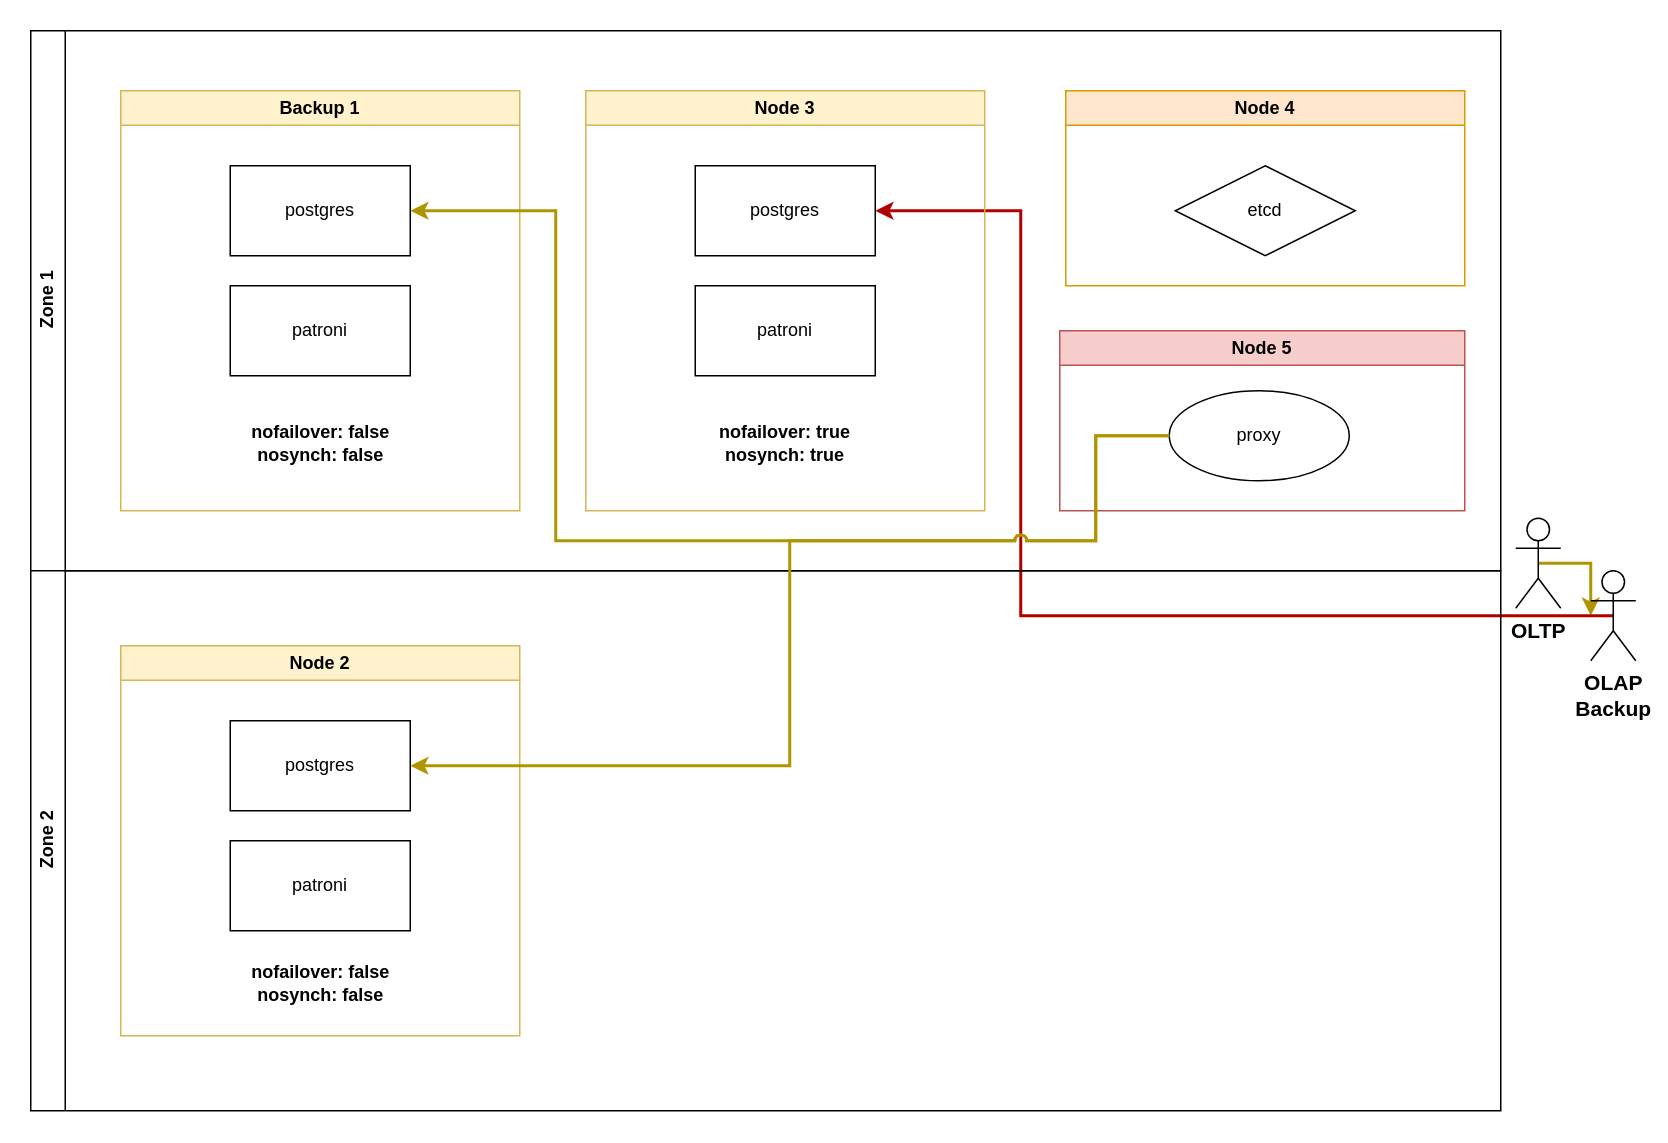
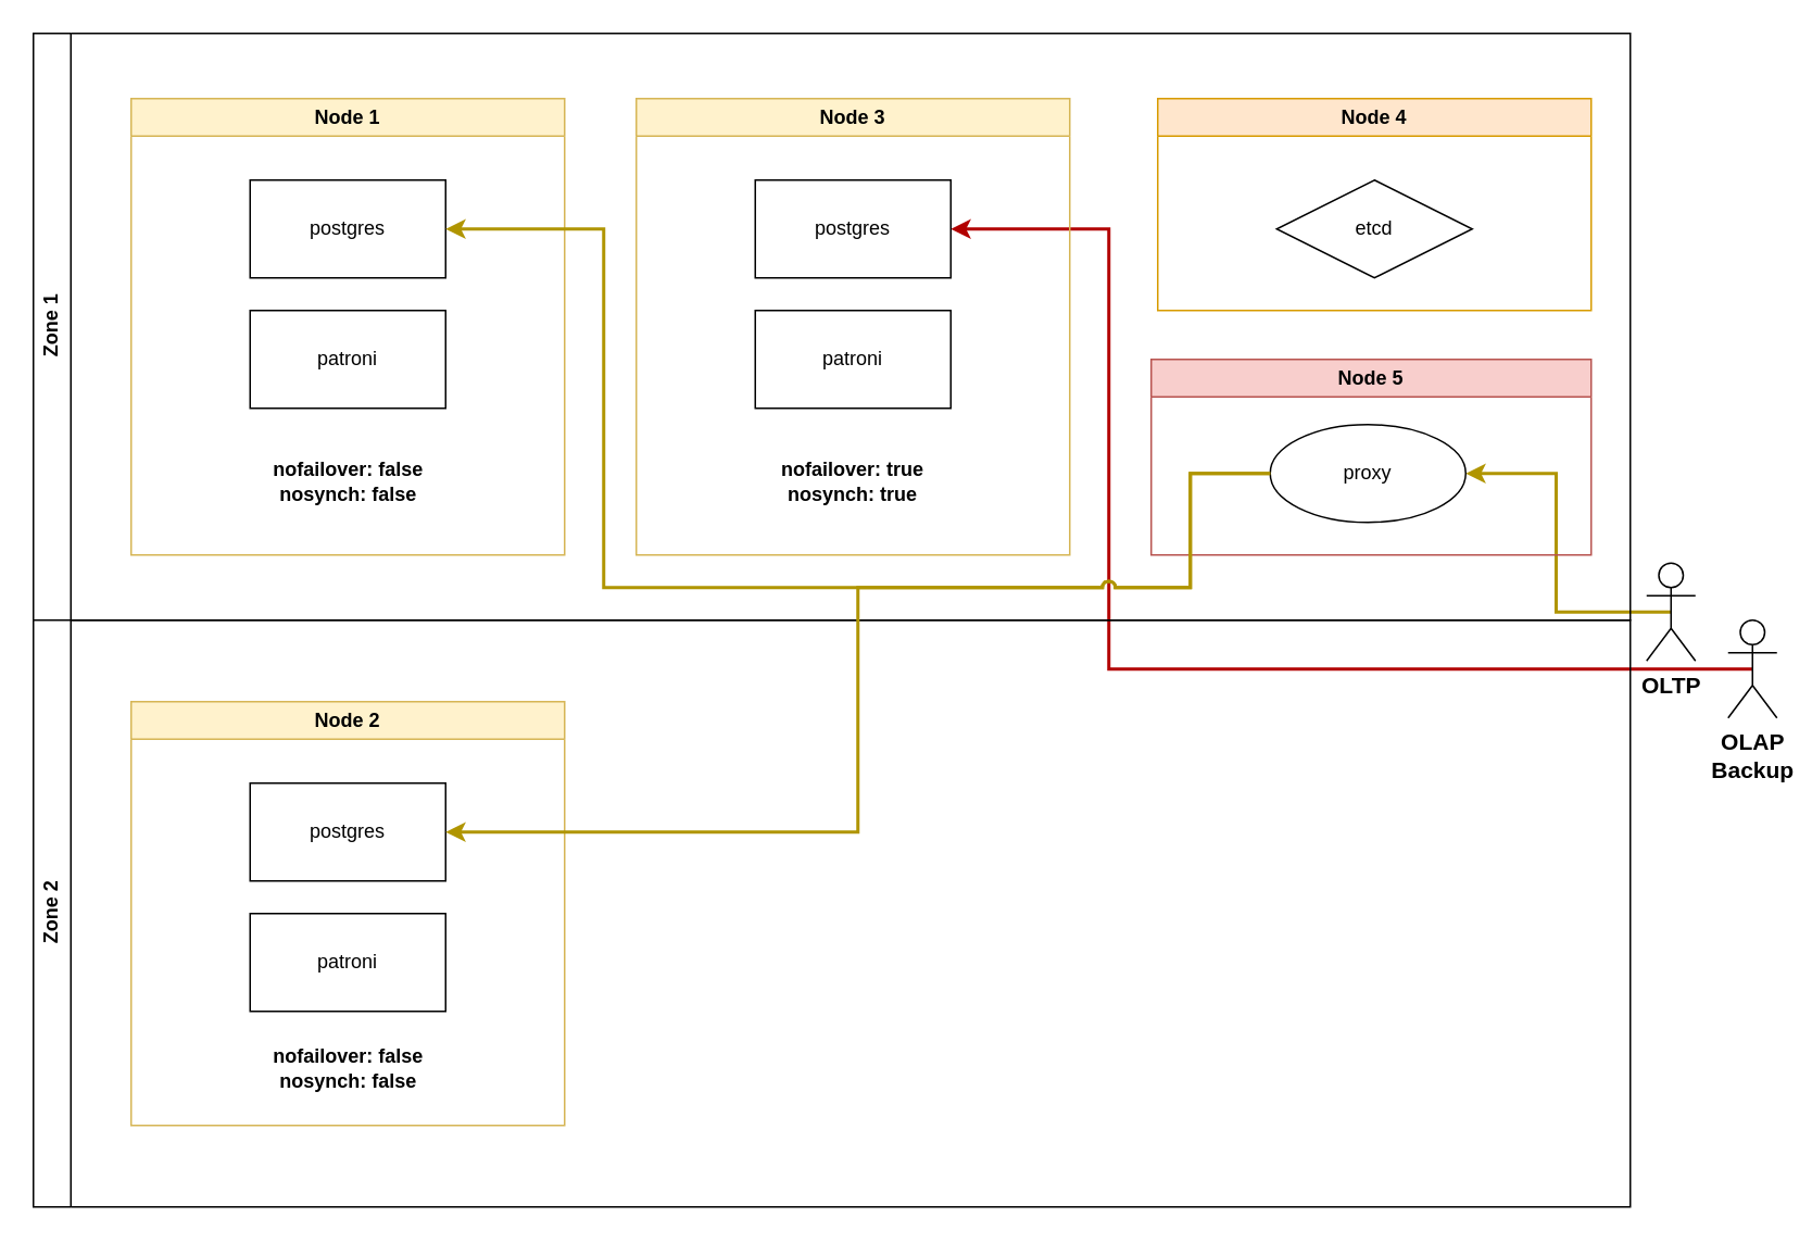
  <mxCell id="0" />
  <mxCell id="1" parent="0" />
- <mxCell id="2" style="edgeStyle=orthogonalEdgeStyle;rounded=0;orthogonalLoop=1;jettySize=auto;html=1;exitX=0.5;exitY=0.5;exitDx=0;exitDy=0;exitPerimeter=0;fillColor=#e3c800;strokeColor=#B09500;strokeWidth=2;" parent="1" source="3" target="5" edge="1"><mxGeometry relative="1" as="geometry" /></mxCell>
+ <mxCell id="2" style="edgeStyle=orthogonalEdgeStyle;rounded=0;orthogonalLoop=1;jettySize=auto;html=1;exitX=0.5;exitY=0.5;exitDx=0;exitDy=0;exitPerimeter=0;entryX=1;entryY=0.5;entryDx=0;entryDy=0;fillColor=#e3c800;strokeColor=#B09500;strokeWidth=2;" parent="1" source="3" target="18" edge="1"><mxGeometry relative="1" as="geometry" /></mxCell>
  <mxCell id="3" value="&lt;b style=&quot;font-size: 14px;&quot;&gt;OLTP&lt;br&gt;&lt;/b&gt;" style="shape=umlActor;verticalLabelPosition=bottom;verticalAlign=top;html=1;outlineConnect=0;" parent="1" vertex="1"><mxGeometry x="1010" y="345" width="30" height="60" as="geometry" /></mxCell>
  <mxCell id="4" style="edgeStyle=orthogonalEdgeStyle;rounded=0;orthogonalLoop=1;jettySize=auto;html=1;exitX=0.5;exitY=0.5;exitDx=0;exitDy=0;exitPerimeter=0;entryX=1;entryY=0.5;entryDx=0;entryDy=0;fillColor=#e51400;strokeColor=#B20000;strokeWidth=2;jumpStyle=none;" parent="1" source="5" target="12" edge="1"><mxGeometry relative="1" as="geometry"><Array as="points"><mxPoint x="680" y="410" /><mxPoint x="680" y="140" /></Array></mxGeometry></mxCell>
  <mxCell id="5" value="&lt;b style=&quot;font-size: 14px;&quot;&gt;OLAP&lt;br&gt;Backup&lt;br&gt;&lt;/b&gt;" style="shape=umlActor;verticalLabelPosition=bottom;verticalAlign=top;html=1;outlineConnect=0;" parent="1" vertex="1"><mxGeometry x="1060" y="380" width="30" height="60" as="geometry" /></mxCell>
  <mxCell id="6" value="Zone 1" style="swimlane;horizontal=0;whiteSpace=wrap;html=1;" parent="1" vertex="1"><mxGeometry x="20" width="980" height="360" as="geometry" y="20" /></mxCell>
- <mxCell id="7" value="Backup 1" style="swimlane;whiteSpace=wrap;html=1;fillColor=#fff2cc;strokeColor=#d6b656;" parent="6" vertex="1"><mxGeometry x="60" y="40" width="266" height="280" as="geometry" /></mxCell>
+ <mxCell id="7" value="Node 1" style="swimlane;whiteSpace=wrap;html=1;fillColor=#fff2cc;strokeColor=#d6b656;" parent="6" vertex="1"><mxGeometry x="60" y="40" width="266" height="280" as="geometry" /></mxCell>
  <mxCell id="8" value="postgres" style="rounded=0;whiteSpace=wrap;html=1;" parent="7" vertex="1"><mxGeometry x="73" y="50" width="120" height="60" as="geometry" /></mxCell>
  <mxCell id="9" value="patroni" style="rounded=0;whiteSpace=wrap;html=1;" parent="7" vertex="1"><mxGeometry x="73" y="130" width="120" height="60" as="geometry" /></mxCell>
  <mxCell id="10" value="&lt;b&gt;nofailover: false&lt;br&gt;nosynch: false&lt;/b&gt;" style="text;html=1;strokeColor=none;fillColor=none;align=center;verticalAlign=middle;whiteSpace=wrap;rounded=0;" parent="7" vertex="1"><mxGeometry x="84.5" y="220" width="97" height="30" as="geometry" /></mxCell>
  <mxCell id="11" value="Node 3" style="swimlane;whiteSpace=wrap;html=1;fillColor=#fff2cc;strokeColor=#d6b656;" parent="6" vertex="1"><mxGeometry x="370" y="40" width="266" height="280" as="geometry" /></mxCell>
  <mxCell id="12" value="postgres" style="rounded=0;whiteSpace=wrap;html=1;" parent="11" vertex="1"><mxGeometry x="73" y="50" width="120" height="60" as="geometry" /></mxCell>
  <mxCell id="13" value="patroni" style="rounded=0;whiteSpace=wrap;html=1;" parent="11" vertex="1"><mxGeometry x="73" y="130" width="120" height="60" as="geometry" /></mxCell>
  <mxCell id="14" value="&lt;b style=&quot;border-color: var(--border-color);&quot;&gt;nofailover: true&lt;br style=&quot;border-color: var(--border-color);&quot;&gt;nosynch: true&lt;/b&gt;" style="text;html=1;strokeColor=none;fillColor=none;align=center;verticalAlign=middle;whiteSpace=wrap;rounded=0;" parent="11" vertex="1"><mxGeometry x="70.25" y="220" width="125.5" height="30" as="geometry" /></mxCell>
  <mxCell id="15" value="Node 4" style="swimlane;whiteSpace=wrap;html=1;fillColor=#ffe6cc;strokeColor=#d79b00;" parent="6" vertex="1"><mxGeometry x="690" y="40" width="266" height="130" as="geometry" /></mxCell>
  <mxCell id="16" value="etcd" style="rhombus;whiteSpace=wrap;html=1;" parent="15" vertex="1"><mxGeometry x="73" y="50" width="120" height="60" as="geometry" /></mxCell>
  <mxCell id="17" value="Node 5" style="swimlane;whiteSpace=wrap;html=1;fillColor=#f8cecc;strokeColor=#b85450;" parent="6" vertex="1"><mxGeometry x="686" y="200" width="270" height="120" as="geometry" /></mxCell>
  <mxCell id="18" value="proxy" style="ellipse;whiteSpace=wrap;html=1;" parent="17" vertex="1"><mxGeometry x="73" y="40" width="120" height="60" as="geometry" /></mxCell>
  <mxCell id="19" style="edgeStyle=orthogonalEdgeStyle;rounded=0;orthogonalLoop=1;jettySize=auto;html=1;exitX=0;exitY=0.5;exitDx=0;exitDy=0;entryX=1;entryY=0.5;entryDx=0;entryDy=0;strokeWidth=2;fillColor=#e3c800;strokeColor=#B09500;jumpStyle=arc;" parent="6" source="18" target="8" edge="1"><mxGeometry relative="1" as="geometry"><Array as="points"><mxPoint x="710" y="270" /><mxPoint x="710" y="340" /><mxPoint x="350" y="340" /><mxPoint x="350" y="120" /></Array></mxGeometry></mxCell>
  <mxCell id="20" value="Zone 2" style="swimlane;horizontal=0;whiteSpace=wrap;html=1;" parent="1" vertex="1"><mxGeometry x="20" y="380" width="980" height="360" as="geometry" /></mxCell>
  <mxCell id="21" value="Node 2" style="swimlane;whiteSpace=wrap;html=1;fillColor=#fff2cc;strokeColor=#d6b656;" parent="20" vertex="1"><mxGeometry x="60" y="50" width="266" height="260" as="geometry" /></mxCell>
  <mxCell id="22" value="postgres" style="rounded=0;whiteSpace=wrap;html=1;" parent="21" vertex="1"><mxGeometry x="73" y="50" width="120" height="60" as="geometry" /></mxCell>
  <mxCell id="23" value="patroni" style="rounded=0;whiteSpace=wrap;html=1;" parent="21" vertex="1"><mxGeometry x="73" y="130" width="120" height="60" as="geometry" /></mxCell>
  <mxCell id="24" value="&lt;b&gt;nofailover: false&lt;br&gt;nosynch: false&lt;/b&gt;" style="text;html=1;strokeColor=none;fillColor=none;align=center;verticalAlign=middle;whiteSpace=wrap;rounded=0;" parent="21" vertex="1"><mxGeometry x="84.5" y="210" width="97" height="30" as="geometry" /></mxCell>
  <mxCell id="25" style="edgeStyle=orthogonalEdgeStyle;rounded=0;orthogonalLoop=1;jettySize=auto;html=1;exitX=0;exitY=0.5;exitDx=0;exitDy=0;entryX=1;entryY=0.5;entryDx=0;entryDy=0;fillColor=#e3c800;strokeColor=#B09500;strokeWidth=2;jumpStyle=arc;" parent="1" source="18" target="22" edge="1"><mxGeometry relative="1" as="geometry"><Array as="points"><mxPoint x="730" y="290" /><mxPoint x="730" y="360" /><mxPoint x="526" y="360" /><mxPoint x="526" y="510" /></Array></mxGeometry></mxCell>
